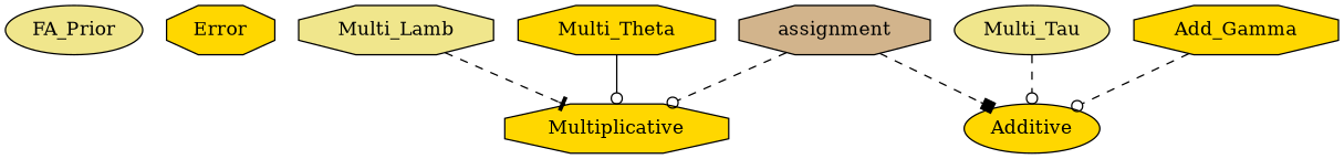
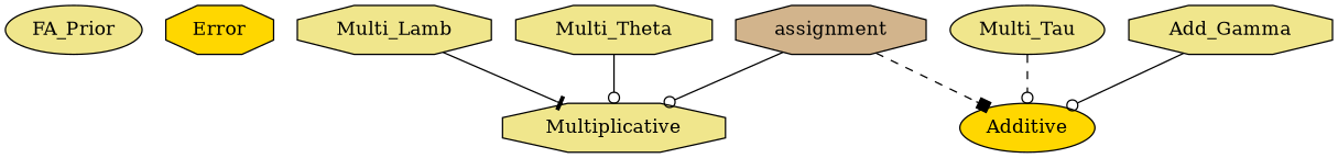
  digraph {
    node [fillcolor=khaki shape=octagon style=filled]
    edge [arrowhead=odot style=solid]
    FA_Prior [shape=ellipse]
    Error [fillcolor=gold]
    Multi_Lamb
-   Multiplicative [fillcolor=gold]
+   Multiplicative
    assignment [fillcolor=tan]
    Additive [fillcolor=gold shape=ellipse]
-   Multi_Theta [fillcolor=gold]
+   Multi_Theta
    n8 [label=Multi_Tau shape=ellipse]
-   Add_Gamma [fillcolor=gold]
-   Multi_Lamb -> Multiplicative [arrowhead=tee style=dashed]
-   assignment -> Multiplicative [style=dashed]
+   Add_Gamma
+   Multi_Lamb -> Multiplicative [arrowhead=tee]
+   assignment -> Multiplicative
    assignment -> Additive [arrowhead=box style=dashed]
    Multi_Theta -> Multiplicative
    n8 -> Additive [style=dashed]
-   Add_Gamma -> Additive [style=dashed]
+   Add_Gamma -> Additive
  }
